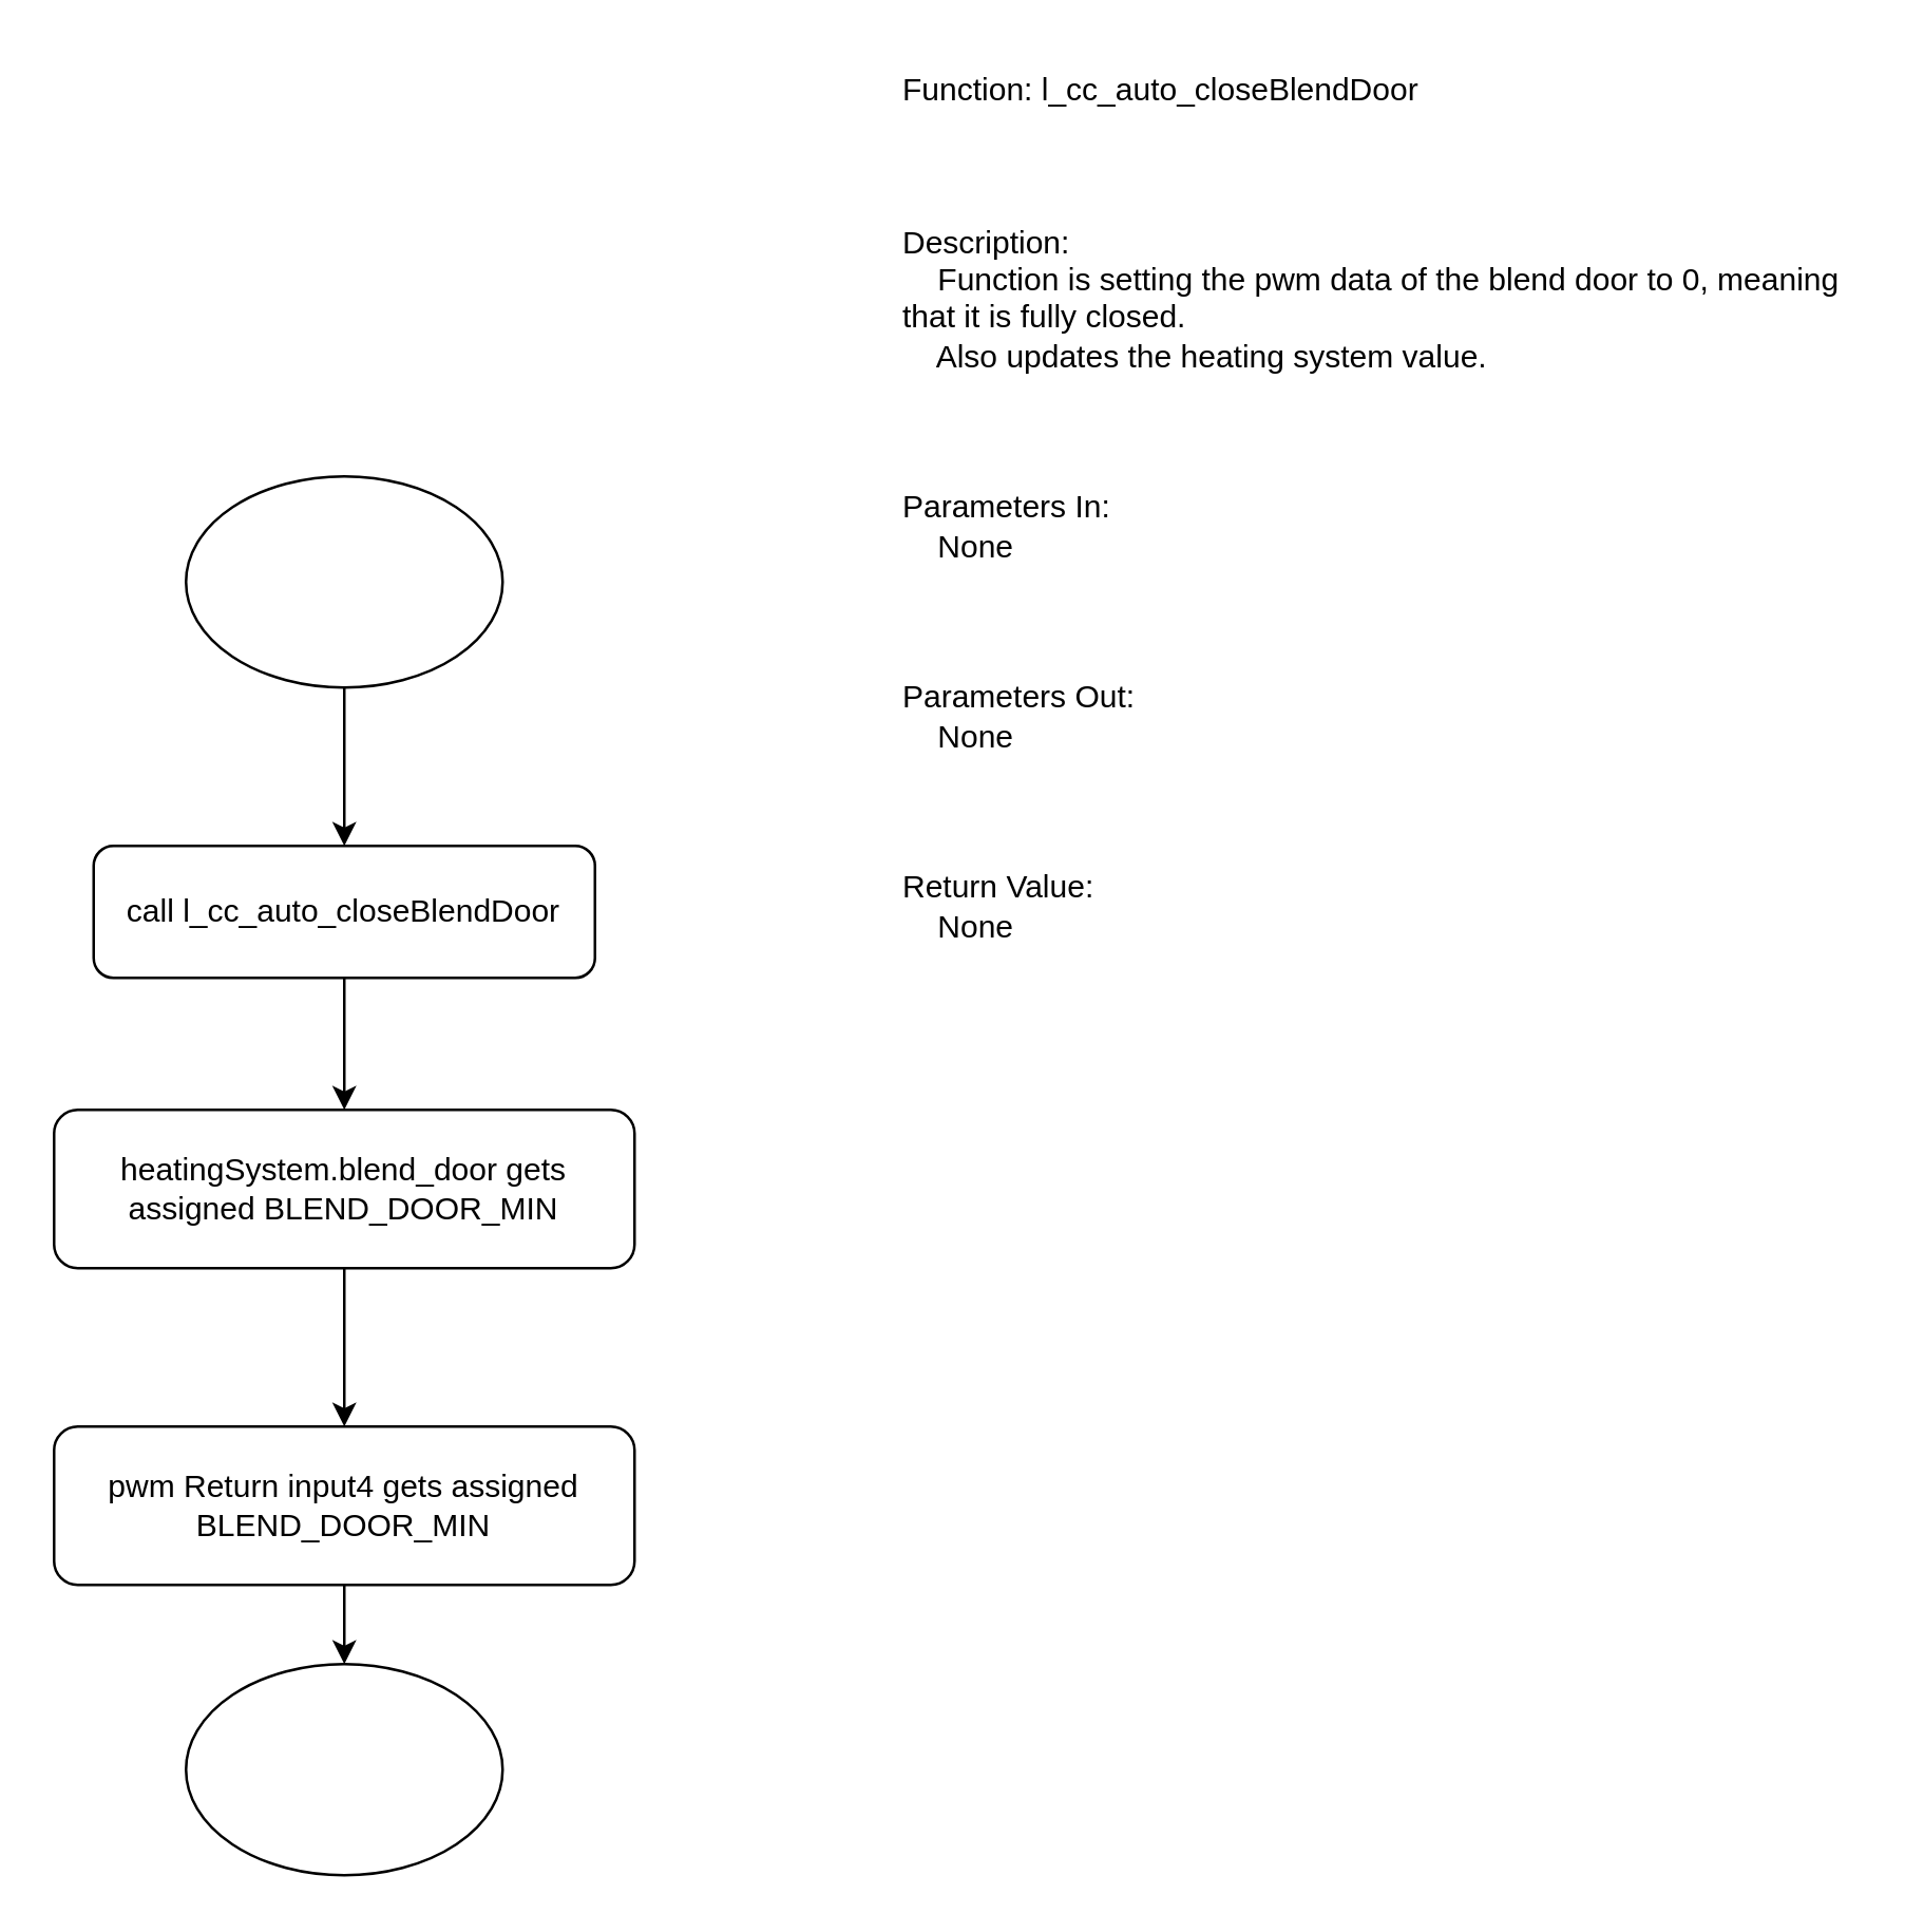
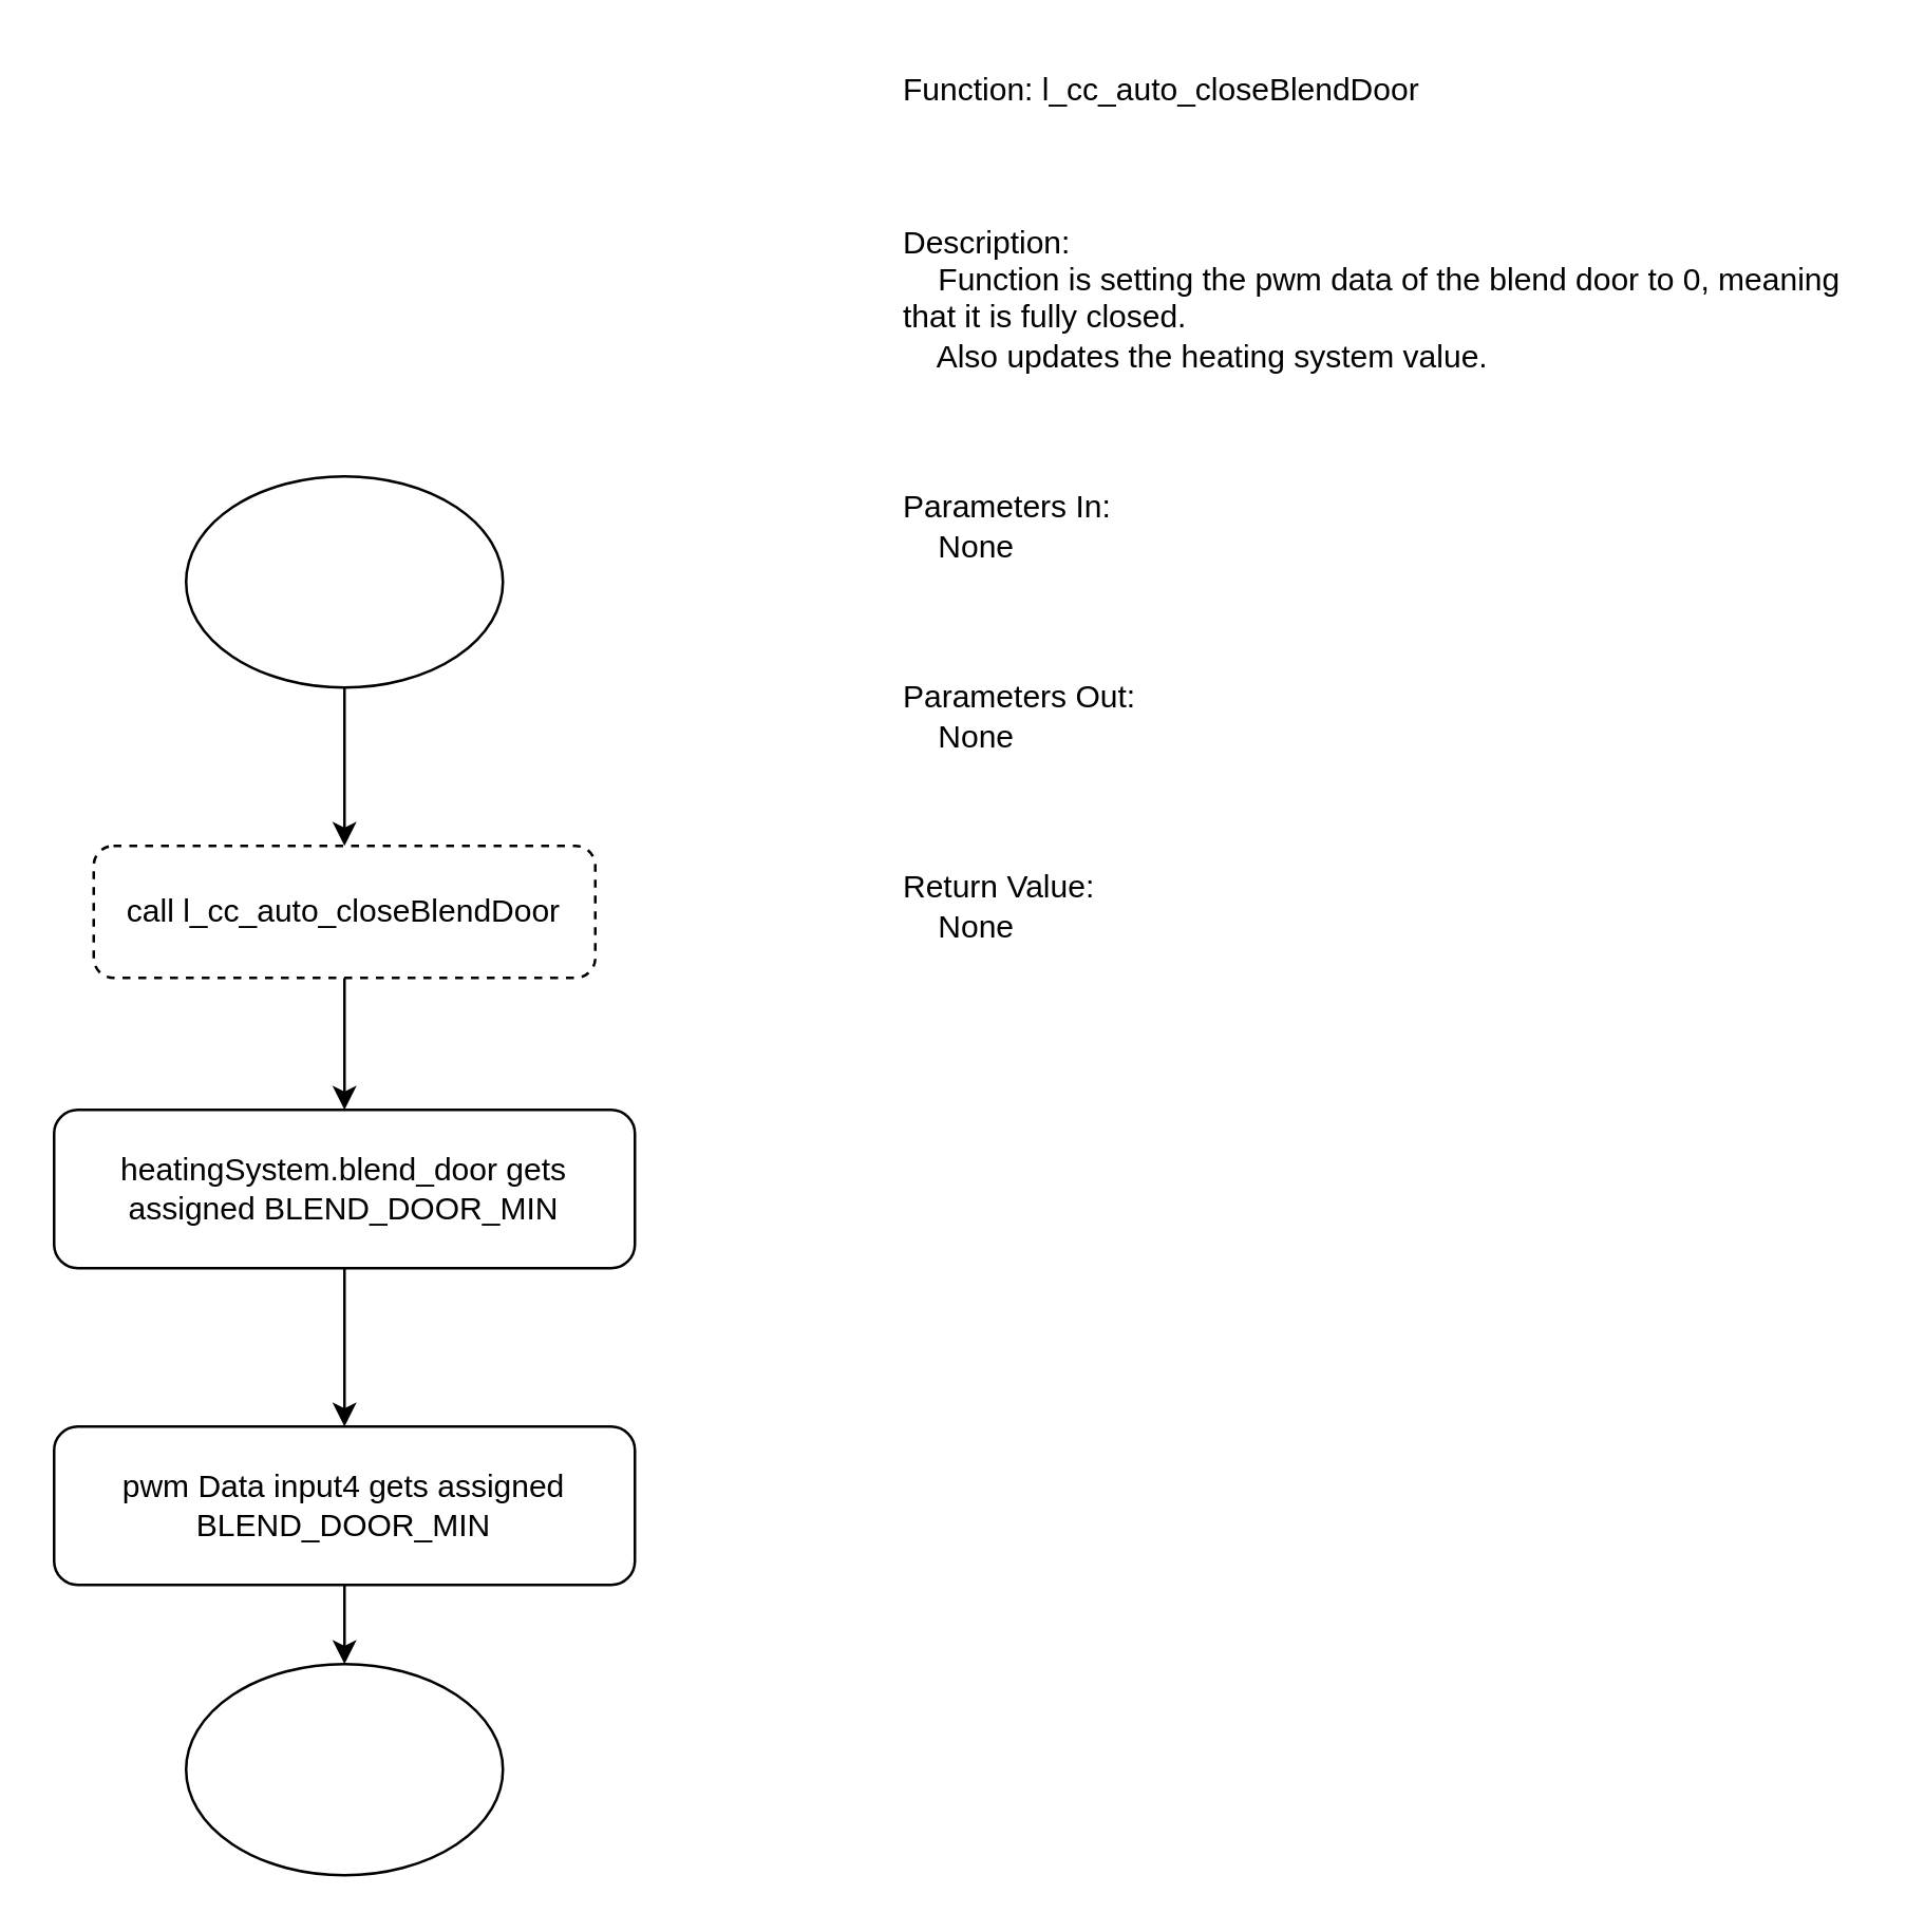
  <mxCell id="0" />
  <mxCell id="1" parent="0" />
  <mxCell id="2" value="Function: l_cc_auto_closeBlendDoor&#10;&#10;&#10;&#10;Description:&#10;    Function is setting the pwm data of the blend door to 0, meaning that it is fully closed.&#10;    Also updates the heating system value.&#10;&#10;&#10;&#10;Parameters In:&#10;    None&#10;&#10;&#10;&#10;Parameters Out:&#10;    None&#10;&#10;&#10;&#10;Return Value:&#10;    None" style="text;whiteSpace=wrap;" vertex="1" parent="1"><mxGeometry x="340" y="20" width="360" height="350" as="geometry" /></mxCell>
  <mxCell id="3" style="edgeStyle=orthogonalEdgeStyle;rounded=0;orthogonalLoop=1;jettySize=auto;html=1;" edge="1" parent="1" source="4" target="6"><mxGeometry relative="1" as="geometry"><mxPoint x="130" y="350" as="targetPoint" /></mxGeometry></mxCell>
  <mxCell id="4" value="" style="ellipse;whiteSpace=wrap;html=1;" vertex="1" parent="1"><mxGeometry x="70" y="180" width="120" height="80" as="geometry" /></mxCell>
  <mxCell id="5" style="edgeStyle=orthogonalEdgeStyle;rounded=0;orthogonalLoop=1;jettySize=auto;html=1;" edge="1" parent="1" source="6" target="8"><mxGeometry relative="1" as="geometry"><mxPoint x="130" y="450" as="targetPoint" /></mxGeometry></mxCell>
- <mxCell id="6" value="call&amp;nbsp;l_cc_auto_closeBlendDoor" style="rounded=1;whiteSpace=wrap;html=1;" vertex="1" parent="1"><mxGeometry x="35" y="320" width="190" height="50" as="geometry" /></mxCell>
+ <mxCell id="6" value="call&amp;nbsp;l_cc_auto_closeBlendDoor" style="rounded=1;whiteSpace=wrap;html=1;dashed=1;" vertex="1" parent="1"><mxGeometry x="35" y="320" width="190" height="50" as="geometry" /></mxCell>
  <mxCell id="7" style="edgeStyle=orthogonalEdgeStyle;rounded=0;orthogonalLoop=1;jettySize=auto;html=1;entryX=0.5;entryY=0;entryDx=0;entryDy=0;" edge="1" parent="1" source="8" target="10"><mxGeometry relative="1" as="geometry"><mxPoint x="130" y="530" as="targetPoint" /></mxGeometry></mxCell>
  <mxCell id="8" value="heatingSystem.blend_door gets assigned BLEND_DOOR_MIN" style="rounded=1;whiteSpace=wrap;html=1;" vertex="1" parent="1"><mxGeometry x="20" y="420" width="220" height="60" as="geometry" /></mxCell>
  <mxCell id="9" style="edgeStyle=orthogonalEdgeStyle;rounded=0;orthogonalLoop=1;jettySize=auto;html=1;" edge="1" parent="1" source="10" target="11"><mxGeometry relative="1" as="geometry"><mxPoint x="130" y="670" as="targetPoint" /></mxGeometry></mxCell>
- <mxCell id="10" value="pwm Return input4 gets assigned BLEND_DOOR_MIN" style="rounded=1;whiteSpace=wrap;html=1;" vertex="1" parent="1"><mxGeometry x="20" y="540" width="220" height="60" as="geometry" /></mxCell>
+ <mxCell id="10" value="pwm Data input4 gets assigned BLEND_DOOR_MIN" style="rounded=1;whiteSpace=wrap;html=1;" vertex="1" parent="1"><mxGeometry x="20" y="540" width="220" height="60" as="geometry" /></mxCell>
  <mxCell id="11" value="" style="ellipse;whiteSpace=wrap;html=1;labelBackgroundColor=default;" vertex="1" parent="1"><mxGeometry x="70" y="630" width="120" height="80" as="geometry" /></mxCell>
